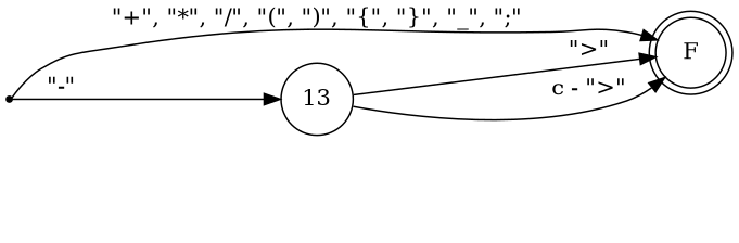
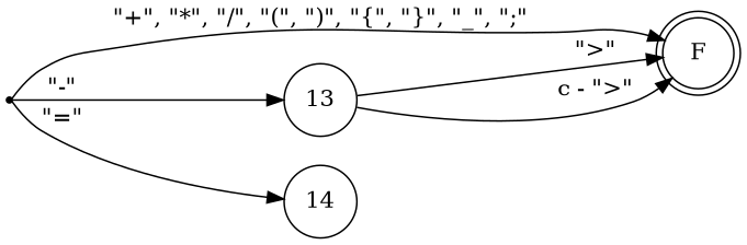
  digraph {
    rankdir=LR
    node [shape=circle]
    F [shape=doublecircle]
    start [shape=point]
    13
+   14
    start -> F [label="\"+\", \"*\", \"/\", \"(\", \")\", \"{\", \"}\", \"_\", \";\""]
    start -> 13 [label="\"-\""]
+   start -> 14 [label="\"=\""]
    13 -> F [label="\">\""]
    13 -> F [label="c - \">\""]
  }
